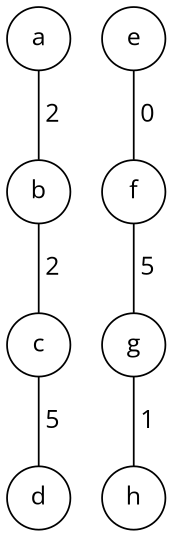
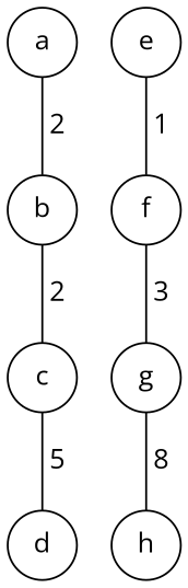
  graph {
    fontname="Open Sans"
    node [fontname="Open Sans" shape=circle]
    edge [fontname="Open Sans"]
    a
    b
    c
    e
    f
    d
    g
    h
    a -- b [label=" 2"]
    b -- c [label=" 2"]
    c -- d [label=" 5"]
-   e -- f [label=" 0"]
-   f -- g [label=" 5"]
-   g -- h [label=" 1"]
+   e -- f [label=" 1"]
+   f -- g [label=" 3"]
+   g -- h [label=" 8"]
  }
